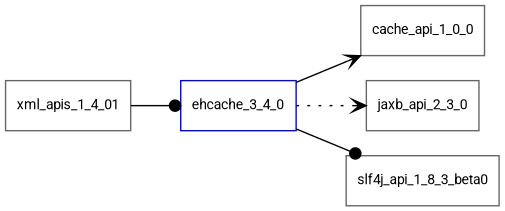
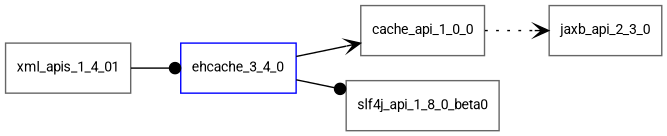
  digraph {
    fontname=Roboto
    rankdir=LR
    node [color=gray40 fontname=Roboto fontsize=10.0 shape=box]
    edge [arrowhead=vee fontname=Roboto style=solid]
    ehcache_3_4_0 [color=blue]
    cache_api_1_0_0
    jaxb_api_2_3_0
-   slf4j_api_1_8_0_beta0 [label=slf4j_api_1_8_3_beta0]
+   slf4j_api_1_8_0_beta0
    xml_apis_1_4_01
    ehcache_3_4_0 -> cache_api_1_0_0
-   ehcache_3_4_0 -> jaxb_api_2_3_0 [style=dotted]
+   cache_api_1_0_0 -> jaxb_api_2_3_0 [style=dotted]
    ehcache_3_4_0 -> slf4j_api_1_8_0_beta0 [arrowhead=dot]
    xml_apis_1_4_01 -> ehcache_3_4_0 [arrowhead=dot]
  }
